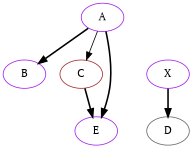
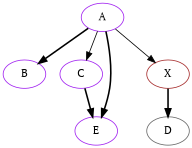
  digraph {
    fontname="PT Serif"
    node [color=purple fontname="PT Serif"]
    edge [fontname="PT Serif" style=bold]
    A
    B
-   C [color=brown]
+   C
    E
-   X
+   X [color=brown]
    D [color=gray40]
    A -> B
    A -> C [style=solid]
    A -> E
+   A -> X [style=solid]
    C -> E
    X -> D
  }
